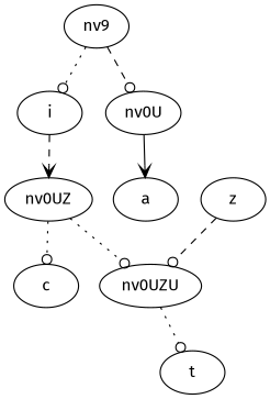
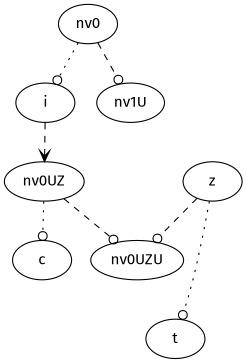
  digraph {
    fontname="Fira Sans"
    node [fontname="Fira Sans"]
    edge [arrowhead=odot fontname="Fira Sans" style=dashed]
-   nv0 [label=nv9]
+   nv0
    i
-   nv0U
+   nv0U [label=nv1U]
    nv0UZ
-   a
    c
    nv0UZU
    t
    z
    nv0 -> i [style=dotted]
    nv0 -> nv0U
    i -> nv0UZ [arrowhead=vee]
-   nv0U -> a [arrowhead=vee style=solid]
    nv0UZ -> c [style=dotted]
-   nv0UZ -> nv0UZU [style=dotted]
-   nv0UZU -> t [style=dotted]
+   nv0UZ -> nv0UZU
+   z -> t [style=dotted]
    z -> nv0UZU
  }
